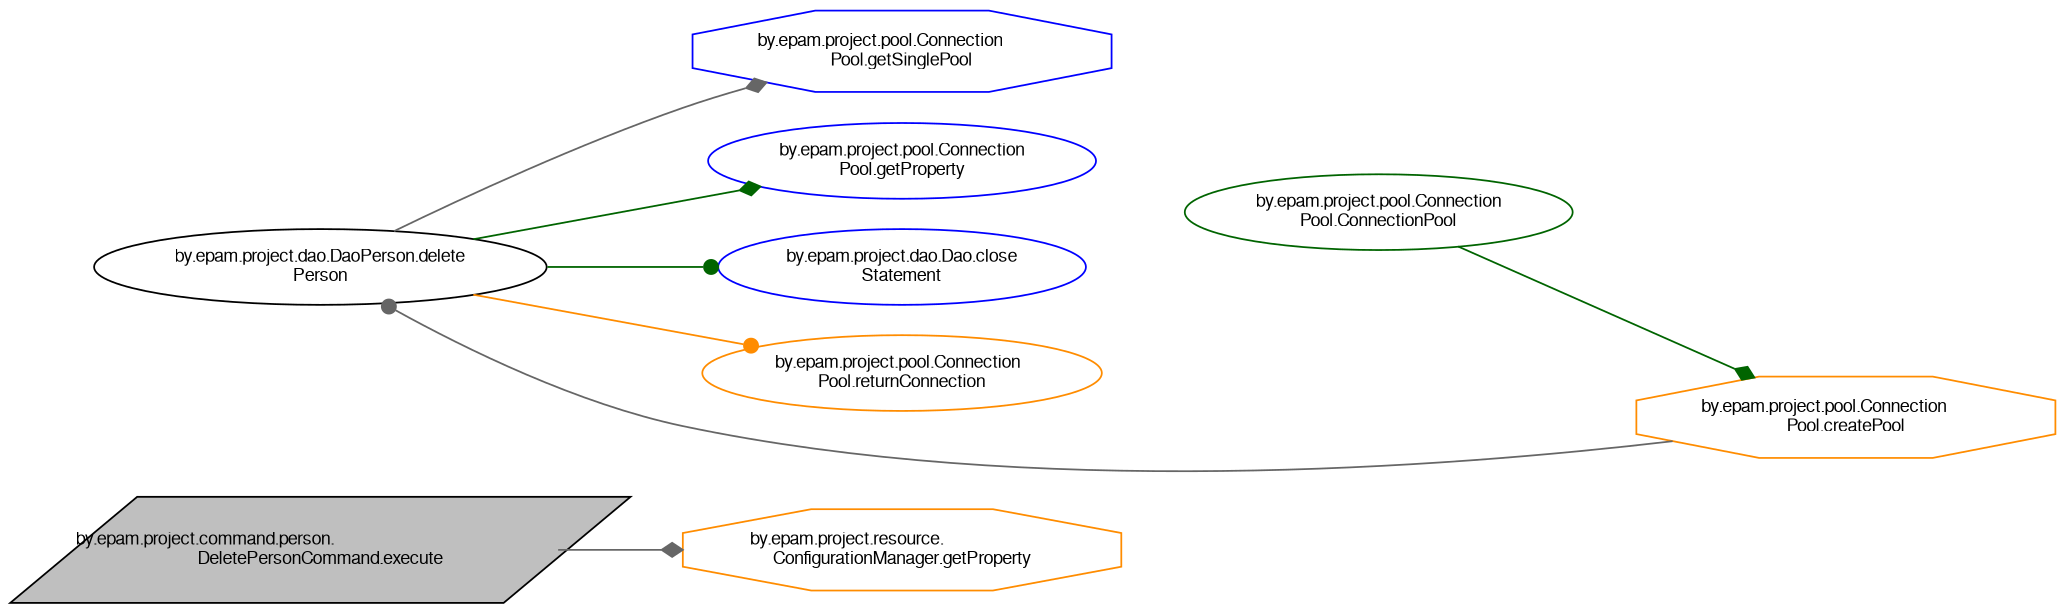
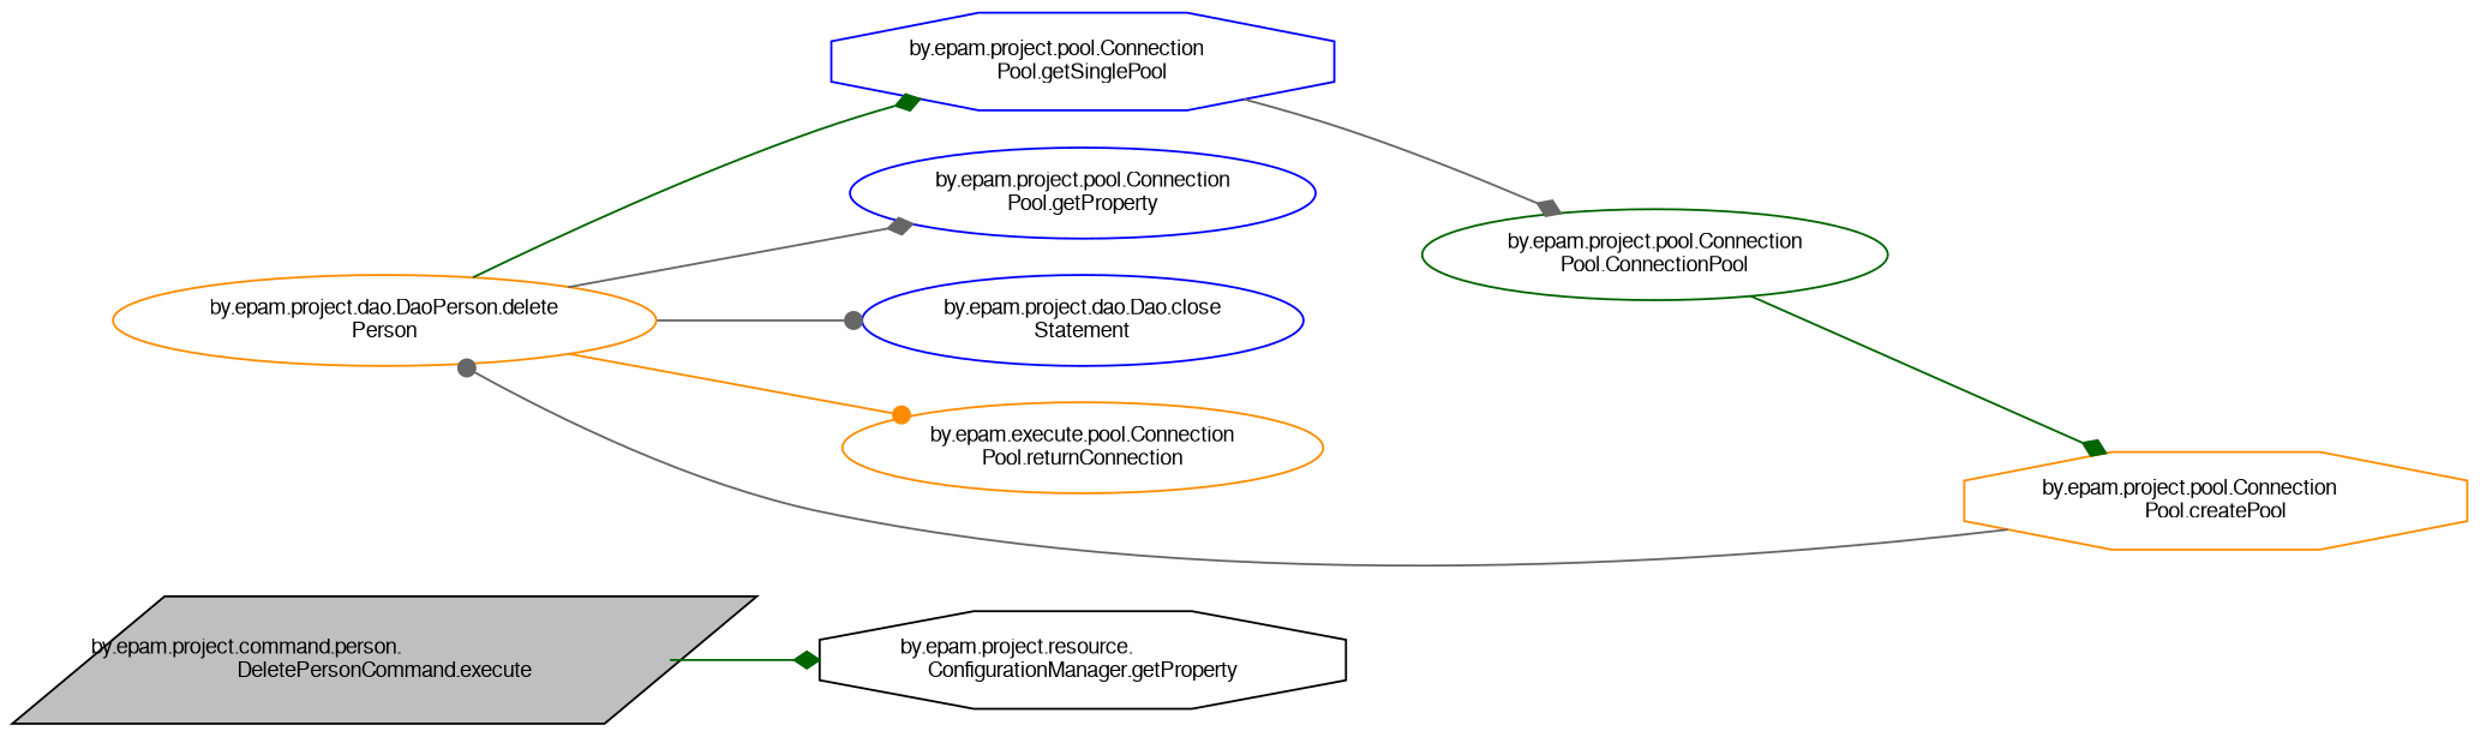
  digraph {
    rankdir=LR
    node [color=darkorange fontname=FreeSans fontsize=10 shape=ellipse]
    edge [arrowhead=diamond color=gray40 fontname=FreeSans fontsize=10 labelfontname=FreeSans labelfontsize=10 style=solid]
    n1 [color=black fillcolor=grey75 fontcolor=black height=0.2 label="by.epam.project.command.person.\lDeletePersonCommand.execute" shape=parallelogram style=filled width=0.4]
-   n2 [height=0.2 label="by.epam.project.resource.\lConfigurationManager.getProperty" shape=octagon width=0.4]
-   n3 [color=black height=0.2 label="by.epam.project.dao.DaoPerson.delete\lPerson" width=0.4]
+   n2 [color=black height=0.2 label="by.epam.project.resource.\lConfigurationManager.getProperty" shape=octagon width=0.4]
+   n3 [height=0.2 label="by.epam.project.dao.DaoPerson.delete\lPerson" width=0.4]
    n4 [color=blue height=0.2 label="by.epam.project.pool.Connection\lPool.getSinglePool" shape=octagon width=0.4]
    n5 [color=blue height=0.2 label="by.epam.project.pool.Connection\lPool.getProperty" width=0.4]
    n6 [color=blue height=0.2 label="by.epam.project.dao.Dao.close\lStatement" width=0.4]
-   n7 [height=0.2 label="by.epam.project.pool.Connection\lPool.returnConnection" width=0.4]
+   n7 [height=0.2 label="by.epam.execute.pool.Connection\lPool.returnConnection" width=0.4]
    n8 [color=darkgreen height=0.2 label="by.epam.project.pool.Connection\lPool.ConnectionPool" width=0.4]
    n9 [height=0.2 label="by.epam.project.pool.Connection\lPool.createPool" shape=octagon width=0.4]
-   n1 -> n2
-   n3 -> n4
-   n3 -> n5 [color=darkgreen]
-   n3 -> n6 [arrowhead=dot color=darkgreen]
+   n1 -> n2 [color=darkgreen]
+   n3 -> n4 [color=darkgreen]
+   n3 -> n5
+   n3 -> n6 [arrowhead=dot]
    n3 -> n7 [arrowhead=dot color=darkorange]
+   n4 -> n8
    n8 -> n9 [color=darkgreen]
    n9 -> n3 [arrowhead=dot]
  }
